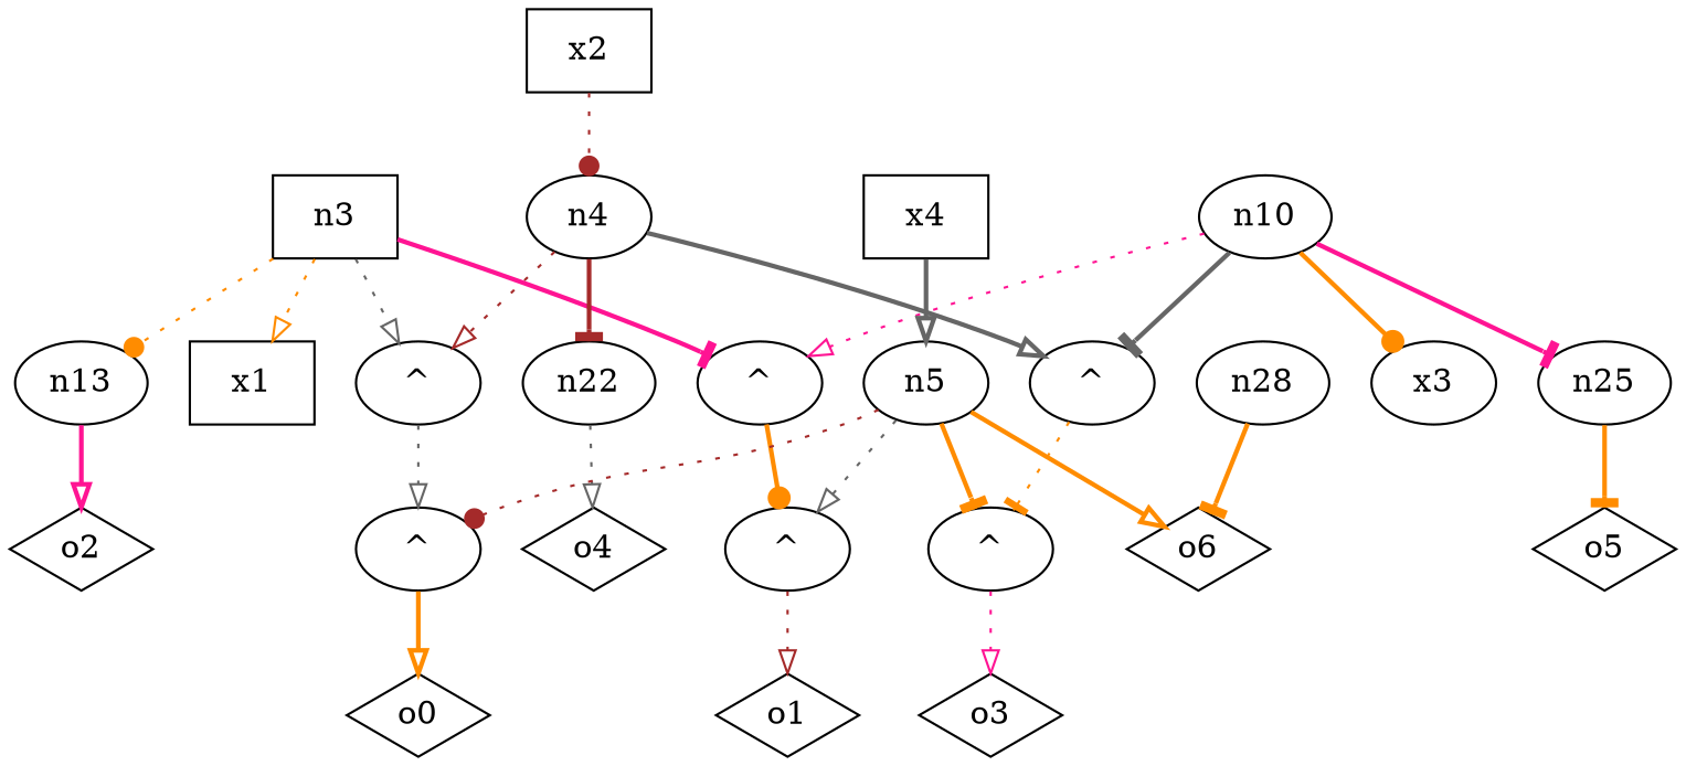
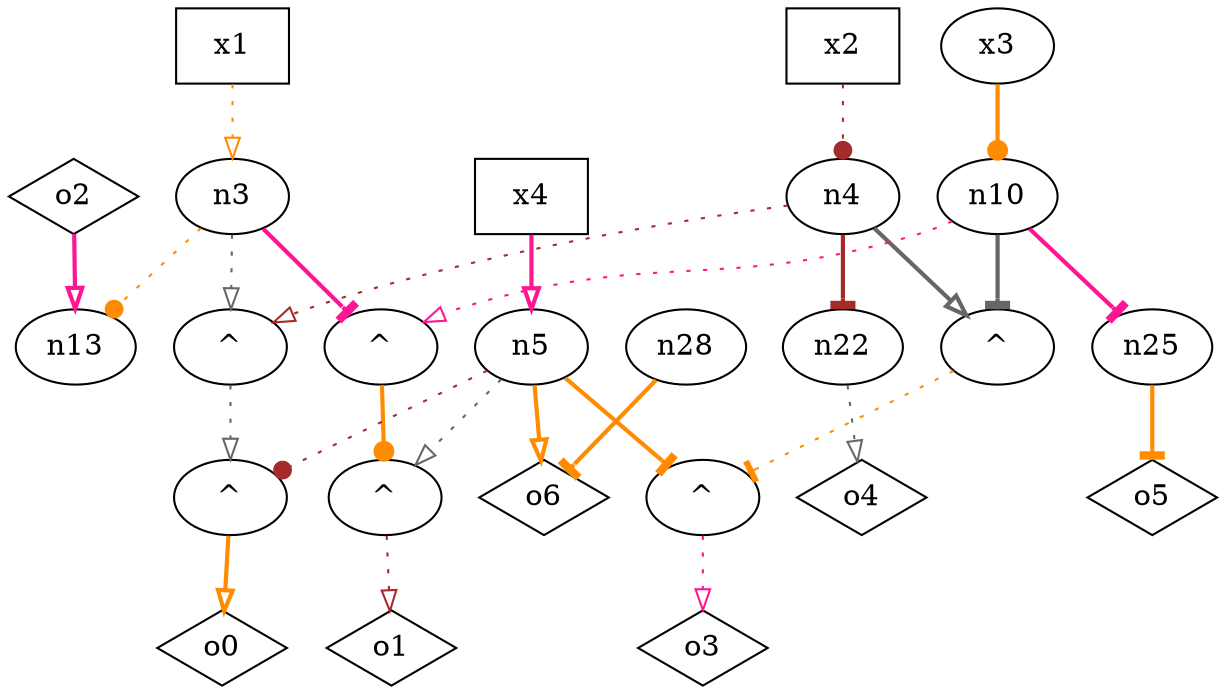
  digraph {
    edge [arrowhead=onormal color=darkorange style=bold]
    n0 [label=o0 shape=diamond]
    n1 [label="^"]
    n2 [label="^"]
-   n3 [shape=box]
+   n3
    n8 [label="^"]
    n13
    n7 [label="^"]
    n12 [label=o2 shape=diamond]
    n4
    n17 [label="^"]
    n22
    n16 [label="^"]
    n21 [label=o4 shape=diamond]
    n5
    n27 [label=o6 shape=diamond]
    n6 [label=o1 shape=diamond]
    n15 [label=o3 shape=diamond]
    n28
    n10
    n25
    n24 [label=o5 shape=diamond]
    n9 [label=x1 shape=box]
    n18 [label=x2 shape=box]
    n11 [label=x4 shape=box]
    n14 [label=x3 shape=ellipse]
    n1 -> n0
    n2 -> n1 [color=gray40 style=dotted]
    n3 -> n2 [color=gray40 style=dotted]
    n3 -> n8 [arrowhead=tee color=deeppink]
    n3 -> n13 [arrowhead=dot style=dotted]
    n8 -> n7 [arrowhead=dot]
-   n13 -> n12 [color=deeppink]
+   n12 -> n13 [color=deeppink]
    n7 -> n6 [color=brown style=dotted]
    n4 -> n2 [color=brown style=dotted]
    n4 -> n17 [color=gray40]
    n4 -> n22 [arrowhead=tee color=brown]
    n17 -> n16 [arrowhead=tee style=dotted]
    n22 -> n21 [color=gray40 style=dotted]
    n16 -> n15 [color=deeppink style=dotted]
    n5 -> n1 [arrowhead=dot color=brown style=dotted]
    n5 -> n7 [color=gray40 style=dotted]
    n5 -> n16 [arrowhead=tee]
    n5 -> n27
    n28 -> n27 [arrowhead=tee]
    n10 -> n8 [color=deeppink style=dotted]
    n10 -> n17 [arrowhead=tee color=gray40]
    n10 -> n25 [arrowhead=tee color=deeppink]
    n25 -> n24 [arrowhead=tee]
-   n3 -> n9 [style=dotted]
+   n9 -> n3 [style=dotted]
    n18 -> n4 [arrowhead=dot color=brown style=dotted]
-   n11 -> n5 [color=gray40]
-   n10 -> n14 [arrowhead=dot]
+   n11 -> n5 [color=deeppink]
+   n14 -> n10 [arrowhead=dot]
  }
